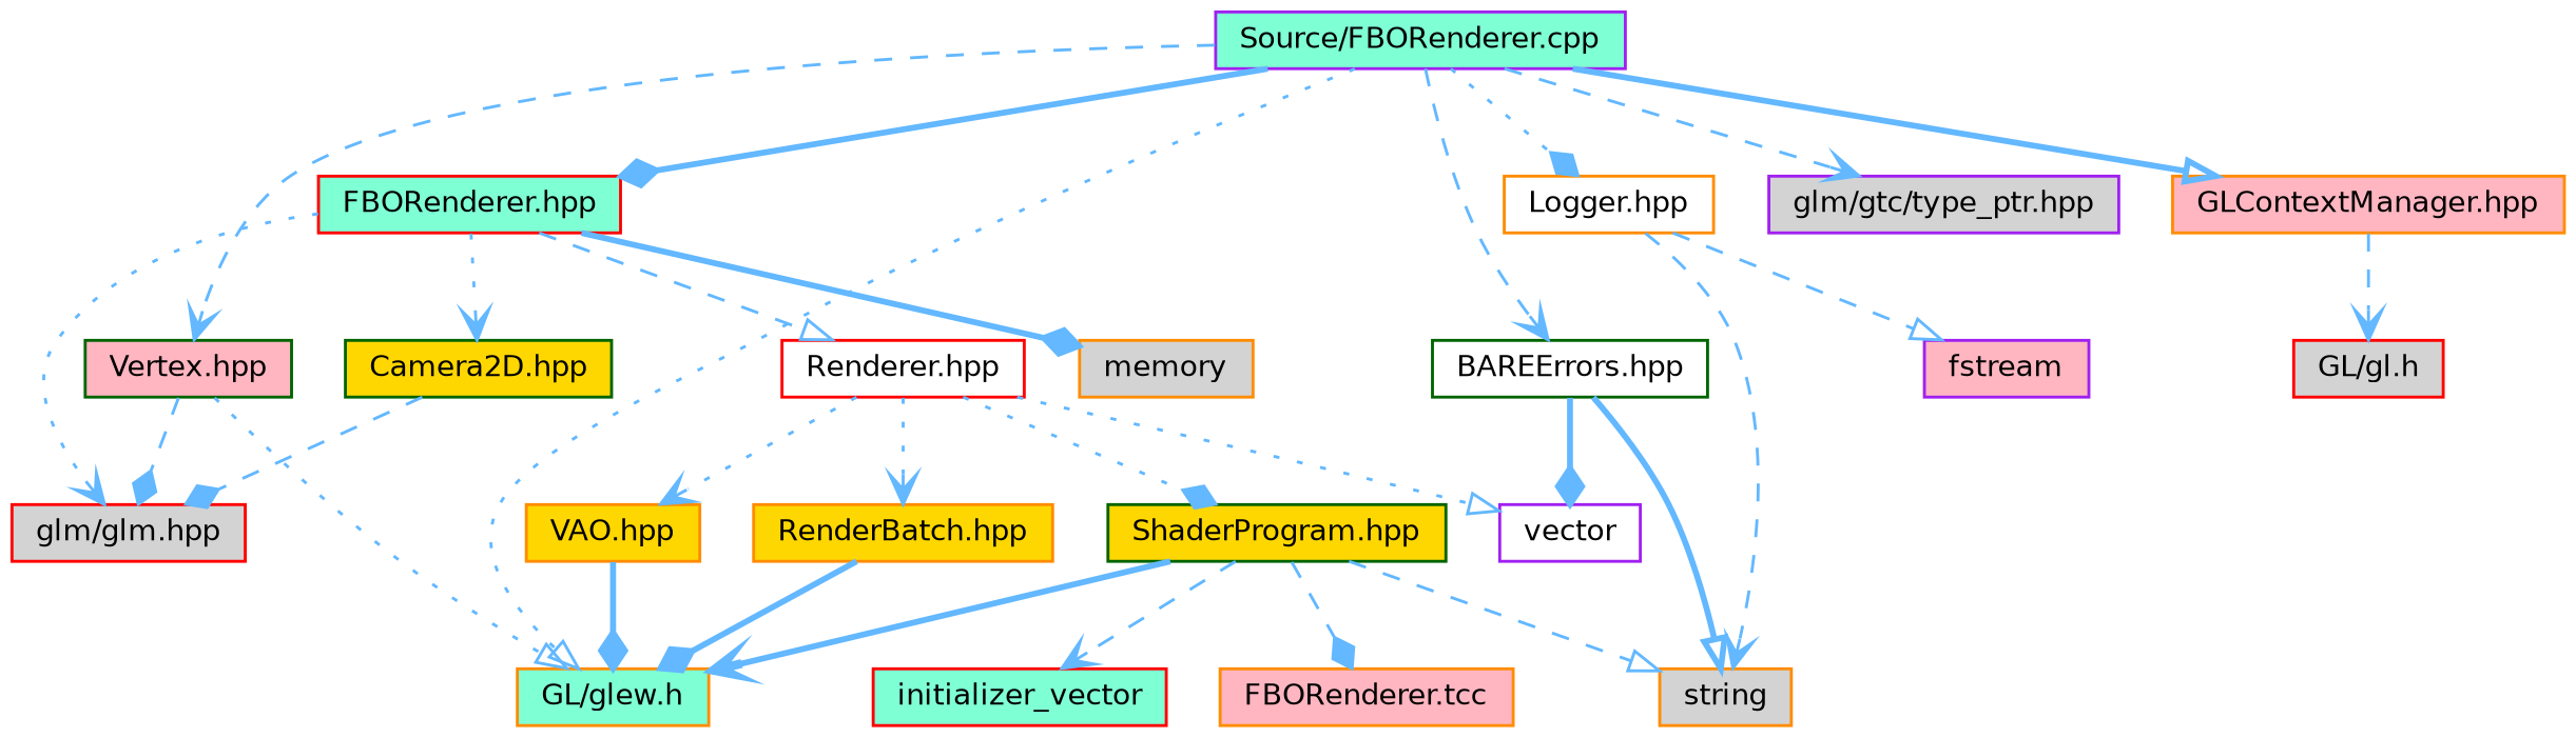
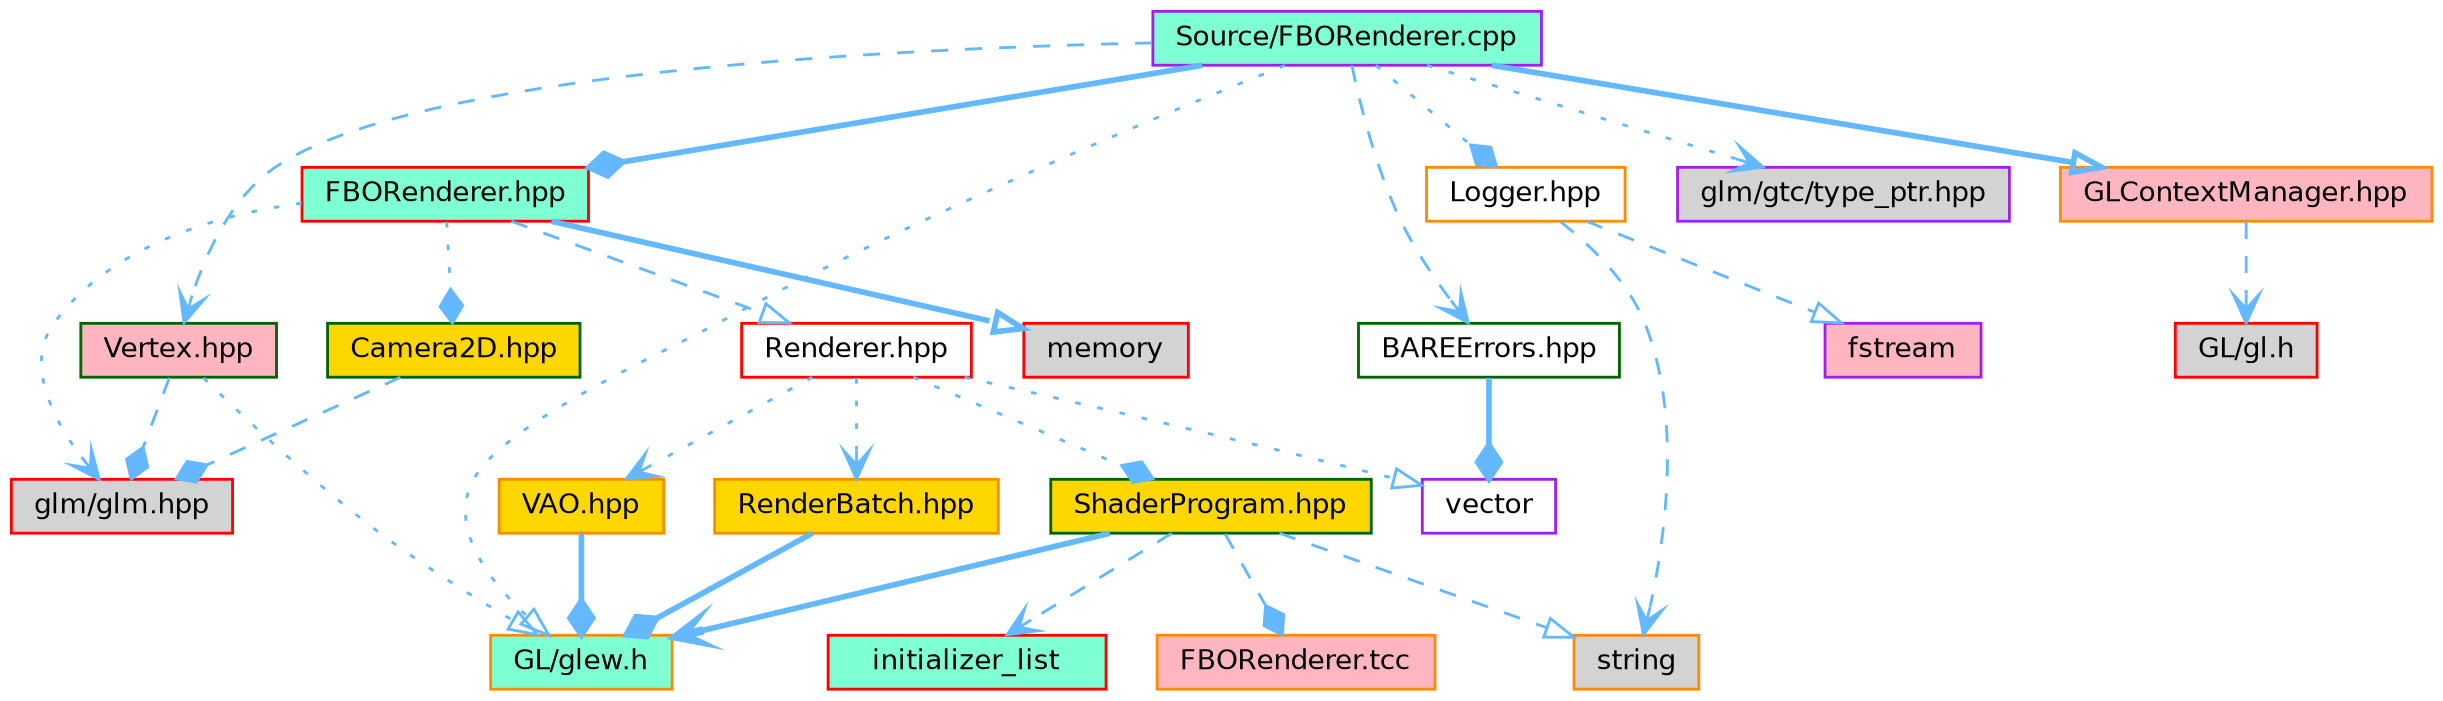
  digraph {
    node [color=darkorange fillcolor=lightgrey fontname=Helvetica fontsize=10 shape=box style=filled]
    edge [arrowhead=diamond color=steelblue1 fontname=Helvetica fontsize=10 labelfontname=Helvetica labelfontsize=10 style=dashed]
    n1 [color=purple fillcolor=aquamarine fontcolor=black height=0.2 label="Source/FBORenderer.cpp" width=0.4]
    n2 [color=red fillcolor=aquamarine height=0.2 label="FBORenderer.hpp" width=0.4]
    n3 [fillcolor=aquamarine height=0.2 label="GL/glew.h" width=0.4]
    n4 [color=purple height=0.2 label="glm/gtc/type_ptr.hpp" width=0.4]
    n5 [fillcolor=lightpink height=0.2 label="GLContextManager.hpp" width=0.4]
    n6 [color=darkgreen fillcolor=white height=0.2 label="BAREErrors.hpp" width=0.4]
    n7 [color=darkgreen fillcolor=lightpink height=0.2 label="Vertex.hpp" width=0.4]
    n8 [fillcolor=white height=0.2 label="Logger.hpp" width=0.4]
    n9 [color=red height=0.2 label="glm/glm.hpp" width=0.4]
-   n10 [height=0.2 label=memory width=0.4]
+   n10 [color=red height=0.2 label=memory width=0.4]
    n11 [color=darkgreen fillcolor=gold height=0.2 label="Camera2D.hpp" width=0.4]
    n12 [color=red fillcolor=white height=0.2 label="Renderer.hpp" width=0.4]
    n13 [color=red height=0.2 label="GL/gl.h" width=0.4]
    n14 [color=purple fillcolor=white height=0.2 label=vector width=0.4]
    n15 [height=0.2 label=string width=0.4]
    n16 [color=purple fillcolor=lightpink height=0.2 label=fstream width=0.4]
    n17 [color=darkgreen fillcolor=gold height=0.2 label="ShaderProgram.hpp" width=0.4]
    n18 [fillcolor=gold height=0.2 label="VAO.hpp" width=0.4]
    n19 [fillcolor=gold height=0.2 label="RenderBatch.hpp" width=0.4]
-   n20 [color=red fillcolor=aquamarine height=0.2 label=initializer_vector width=0.4]
+   n20 [color=red fillcolor=aquamarine height=0.2 label=initializer_list width=0.4]
    n21 [fillcolor=lightpink height=0.2 label="FBORenderer.tcc" width=0.4]
    n1 -> n2 [style=bold]
    n1 -> n3 [arrowhead=onormal style=dotted]
-   n1 -> n4 [arrowhead=vee]
+   n1 -> n4 [arrowhead=vee style=dotted]
    n1 -> n5 [arrowhead=onormal style=bold]
    n1 -> n6 [arrowhead=vee]
    n1 -> n7 [arrowhead=vee]
    n1 -> n8 [style=dotted]
    n2 -> n9 [arrowhead=vee style=dotted]
-   n2 -> n10 [style=bold]
-   n2 -> n11 [arrowhead=vee style=dotted]
+   n2 -> n10 [arrowhead=onormal style=bold]
+   n2 -> n11 [style=dotted]
    n2 -> n12 [arrowhead=onormal]
    n5 -> n13 [arrowhead=vee]
    n6 -> n14 [style=bold]
-   n6 -> n15 [arrowhead=onormal style=bold]
    n7 -> n3 [arrowhead=onormal style=dotted]
    n7 -> n9
    n8 -> n15 [arrowhead=vee]
    n8 -> n16 [arrowhead=onormal]
    n11 -> n9
    n12 -> n14 [arrowhead=onormal style=dotted]
    n12 -> n17 [style=dotted]
    n12 -> n18 [arrowhead=vee style=dotted]
    n12 -> n19 [arrowhead=vee style=dotted]
    n17 -> n3 [arrowhead=vee style=bold]
    n17 -> n15 [arrowhead=onormal]
    n17 -> n20 [arrowhead=vee]
    n17 -> n21
    n18 -> n3 [style=bold]
    n19 -> n3 [style=bold]
  }
